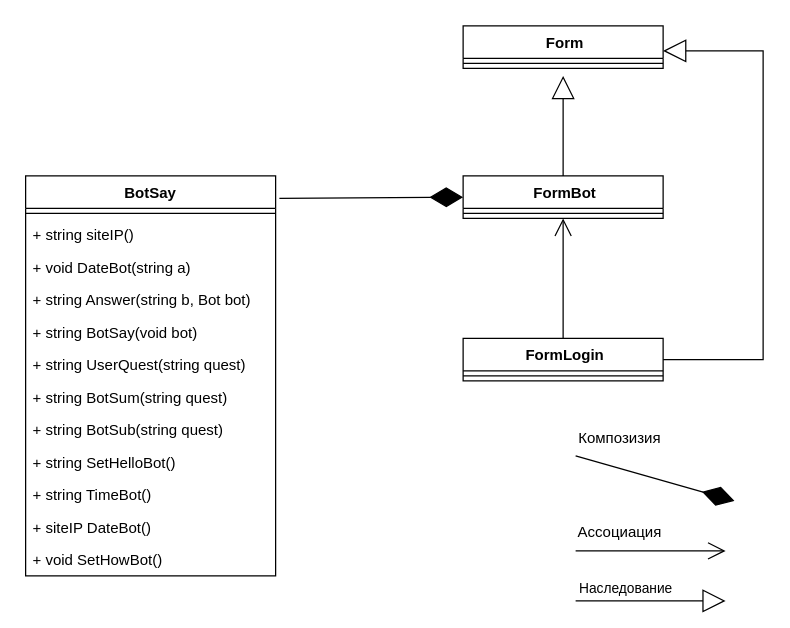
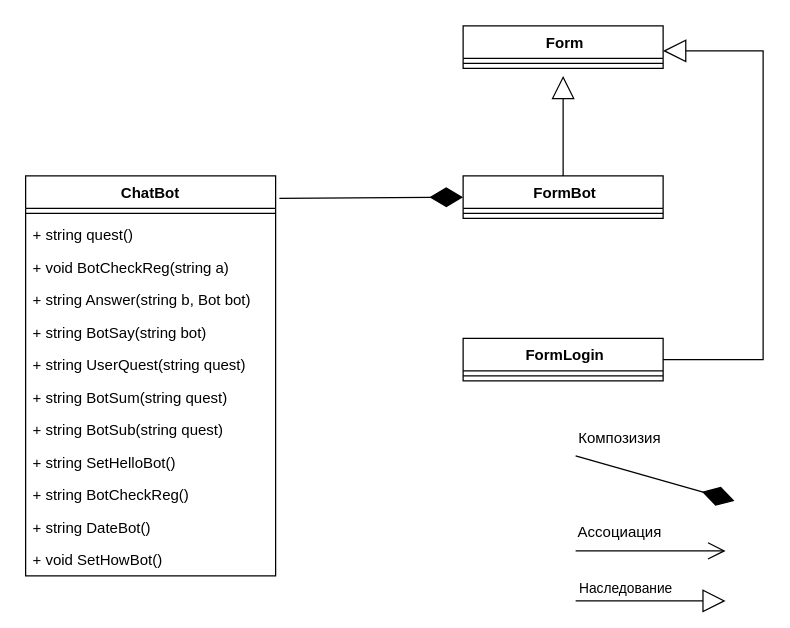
  <mxCell id="0" />
  <mxCell id="1" parent="0" />
- <mxCell id="2" value="BotSay" style="swimlane;fontStyle=1;align=center;verticalAlign=top;childLayout=stackLayout;horizontal=1;startSize=26;horizontalStack=0;resizeParent=1;resizeParentMax=0;resizeLast=0;collapsible=1;marginBottom=0;" parent="1" vertex="1"><mxGeometry x="20" y="140" width="200" height="320" as="geometry" /></mxCell>
+ <mxCell id="2" value="ChatBot" style="swimlane;fontStyle=1;align=center;verticalAlign=top;childLayout=stackLayout;horizontal=1;startSize=26;horizontalStack=0;resizeParent=1;resizeParentMax=0;resizeLast=0;collapsible=1;marginBottom=0;" parent="1" vertex="1"><mxGeometry x="20" y="140" width="200" height="320" as="geometry" /></mxCell>
  <mxCell id="3" value="" style="line;strokeWidth=1;fillColor=none;align=left;verticalAlign=middle;spacingTop=-1;spacingLeft=3;spacingRight=3;rotatable=0;labelPosition=right;points=[];portConstraint=eastwest;strokeColor=inherit;" parent="2" vertex="1"><mxGeometry y="26" width="200" height="8" as="geometry" /></mxCell>
- <mxCell id="4" value="+ string siteIP()" style="text;strokeColor=none;fillColor=none;align=left;verticalAlign=top;spacingLeft=4;spacingRight=4;overflow=hidden;rotatable=0;points=[[0,0.5],[1,0.5]];portConstraint=eastwest;" parent="2" vertex="1"><mxGeometry y="34" width="200" height="26" as="geometry" /></mxCell>
- <mxCell id="5" value="+ void DateBot(string a)" style="text;strokeColor=none;fillColor=none;align=left;verticalAlign=top;spacingLeft=4;spacingRight=4;overflow=hidden;rotatable=0;points=[[0,0.5],[1,0.5]];portConstraint=eastwest;" parent="2" vertex="1"><mxGeometry y="60" width="200" height="26" as="geometry" /></mxCell>
+ <mxCell id="4" value="+ string quest()" style="text;strokeColor=none;fillColor=none;align=left;verticalAlign=top;spacingLeft=4;spacingRight=4;overflow=hidden;rotatable=0;points=[[0,0.5],[1,0.5]];portConstraint=eastwest;" parent="2" vertex="1"><mxGeometry y="34" width="200" height="26" as="geometry" /></mxCell>
+ <mxCell id="5" value="+ void BotCheckReg(string a)" style="text;strokeColor=none;fillColor=none;align=left;verticalAlign=top;spacingLeft=4;spacingRight=4;overflow=hidden;rotatable=0;points=[[0,0.5],[1,0.5]];portConstraint=eastwest;" parent="2" vertex="1"><mxGeometry y="60" width="200" height="26" as="geometry" /></mxCell>
  <mxCell id="6" value="+ string Answer(string b, Bot bot)" style="text;strokeColor=none;fillColor=none;align=left;verticalAlign=top;spacingLeft=4;spacingRight=4;overflow=hidden;rotatable=0;points=[[0,0.5],[1,0.5]];portConstraint=eastwest;" parent="2" vertex="1"><mxGeometry y="86" width="200" height="26" as="geometry" /></mxCell>
- <mxCell id="7" value="+ string BotSay(void bot)" style="text;strokeColor=none;fillColor=none;align=left;verticalAlign=top;spacingLeft=4;spacingRight=4;overflow=hidden;rotatable=0;points=[[0,0.5],[1,0.5]];portConstraint=eastwest;" parent="2" vertex="1"><mxGeometry y="112" width="200" height="26" as="geometry" /></mxCell>
+ <mxCell id="7" value="+ string BotSay(string bot)" style="text;strokeColor=none;fillColor=none;align=left;verticalAlign=top;spacingLeft=4;spacingRight=4;overflow=hidden;rotatable=0;points=[[0,0.5],[1,0.5]];portConstraint=eastwest;" parent="2" vertex="1"><mxGeometry y="112" width="200" height="26" as="geometry" /></mxCell>
  <mxCell id="8" value="+ string UserQuest(string quest)" style="text;strokeColor=none;fillColor=none;align=left;verticalAlign=top;spacingLeft=4;spacingRight=4;overflow=hidden;rotatable=0;points=[[0,0.5],[1,0.5]];portConstraint=eastwest;" parent="2" vertex="1"><mxGeometry y="138" width="200" height="26" as="geometry" /></mxCell>
  <mxCell id="9" value="+ string BotSum(string quest)" style="text;strokeColor=none;fillColor=none;align=left;verticalAlign=top;spacingLeft=4;spacingRight=4;overflow=hidden;rotatable=0;points=[[0,0.5],[1,0.5]];portConstraint=eastwest;" parent="2" vertex="1"><mxGeometry y="164" width="200" height="26" as="geometry" /></mxCell>
  <mxCell id="10" value="+ string BotSub(string quest)" style="text;strokeColor=none;fillColor=none;align=left;verticalAlign=top;spacingLeft=4;spacingRight=4;overflow=hidden;rotatable=0;points=[[0,0.5],[1,0.5]];portConstraint=eastwest;" parent="2" vertex="1"><mxGeometry y="190" width="200" height="26" as="geometry" /></mxCell>
  <mxCell id="11" value="+ string SetHelloBot()" style="text;strokeColor=none;fillColor=none;align=left;verticalAlign=top;spacingLeft=4;spacingRight=4;overflow=hidden;rotatable=0;points=[[0,0.5],[1,0.5]];portConstraint=eastwest;" parent="2" vertex="1"><mxGeometry y="216" width="200" height="26" as="geometry" /></mxCell>
- <mxCell id="12" value="+ string TimeBot()" style="text;strokeColor=none;fillColor=none;align=left;verticalAlign=top;spacingLeft=4;spacingRight=4;overflow=hidden;rotatable=0;points=[[0,0.5],[1,0.5]];portConstraint=eastwest;" parent="2" vertex="1"><mxGeometry y="242" width="200" height="26" as="geometry" /></mxCell>
- <mxCell id="13" value="+ siteIP DateBot()" style="text;strokeColor=none;fillColor=none;align=left;verticalAlign=top;spacingLeft=4;spacingRight=4;overflow=hidden;rotatable=0;points=[[0,0.5],[1,0.5]];portConstraint=eastwest;" parent="2" vertex="1"><mxGeometry y="268" width="200" height="26" as="geometry" /></mxCell>
+ <mxCell id="12" value="+ string BotCheckReg()" style="text;strokeColor=none;fillColor=none;align=left;verticalAlign=top;spacingLeft=4;spacingRight=4;overflow=hidden;rotatable=0;points=[[0,0.5],[1,0.5]];portConstraint=eastwest;" parent="2" vertex="1"><mxGeometry y="242" width="200" height="26" as="geometry" /></mxCell>
+ <mxCell id="13" value="+ string DateBot()" style="text;strokeColor=none;fillColor=none;align=left;verticalAlign=top;spacingLeft=4;spacingRight=4;overflow=hidden;rotatable=0;points=[[0,0.5],[1,0.5]];portConstraint=eastwest;" parent="2" vertex="1"><mxGeometry y="268" width="200" height="26" as="geometry" /></mxCell>
  <mxCell id="14" value="+ void SetHowBot()" style="text;strokeColor=none;fillColor=none;align=left;verticalAlign=top;spacingLeft=4;spacingRight=4;overflow=hidden;rotatable=0;points=[[0,0.5],[1,0.5]];portConstraint=eastwest;" parent="2" vertex="1"><mxGeometry y="294" width="200" height="26" as="geometry" /></mxCell>
  <mxCell id="15" value=" FormBot" style="swimlane;fontStyle=1;align=center;verticalAlign=top;childLayout=stackLayout;horizontal=1;startSize=26;horizontalStack=0;resizeParent=1;resizeParentMax=0;resizeLast=0;collapsible=1;marginBottom=0;" parent="1" vertex="1"><mxGeometry x="370" y="140" width="160" height="34" as="geometry" /></mxCell>
  <mxCell id="16" value="" style="line;strokeWidth=1;fillColor=none;align=left;verticalAlign=middle;spacingTop=-1;spacingLeft=3;spacingRight=3;rotatable=0;labelPosition=right;points=[];portConstraint=eastwest;strokeColor=inherit;" parent="15" vertex="1"><mxGeometry y="26" width="160" height="8" as="geometry" /></mxCell>
  <mxCell id="17" value=" FormLogin" style="swimlane;fontStyle=1;align=center;verticalAlign=top;childLayout=stackLayout;horizontal=1;startSize=26;horizontalStack=0;resizeParent=1;resizeParentMax=0;resizeLast=0;collapsible=1;marginBottom=0;" parent="1" vertex="1"><mxGeometry x="370" y="270" width="160" height="34" as="geometry" /></mxCell>
  <mxCell id="18" value="" style="line;strokeWidth=1;fillColor=none;align=left;verticalAlign=middle;spacingTop=-1;spacingLeft=3;spacingRight=3;rotatable=0;labelPosition=right;points=[];portConstraint=eastwest;strokeColor=inherit;" parent="17" vertex="1"><mxGeometry y="26" width="160" height="8" as="geometry" /></mxCell>
  <mxCell id="19" value="" style="endArrow=diamondThin;endFill=1;endSize=24;html=1;rounded=0;exitX=1.015;exitY=0.056;exitDx=0;exitDy=0;exitPerimeter=0;" parent="1" source="2" edge="1"><mxGeometry width="160" relative="1" as="geometry"><mxPoint x="230" y="156.5" as="sourcePoint" /><mxPoint x="370" y="157" as="targetPoint" /></mxGeometry></mxCell>
- <mxCell id="20" value="" style="endArrow=open;endFill=1;endSize=12;html=1;rounded=0;entryX=0.5;entryY=1;entryDx=0;entryDy=0;" parent="1" source="17" target="15" edge="1"><mxGeometry width="160" relative="1" as="geometry"><mxPoint x="180" y="320" as="sourcePoint" /><mxPoint x="340" y="320" as="targetPoint" /><Array as="points" /></mxGeometry></mxCell>
  <mxCell id="21" value="" style="endArrow=diamondThin;endFill=1;endSize=24;html=1;rounded=0;exitX=0.111;exitY=0.967;exitDx=0;exitDy=0;exitPerimeter=0;" parent="1" source="22" edge="1"><mxGeometry width="160" relative="1" as="geometry"><mxPoint x="440" y="401" as="sourcePoint" /><mxPoint x="587" y="400" as="targetPoint" /></mxGeometry></mxCell>
  <mxCell id="22" value="Композизия" style="text;html=1;align=center;verticalAlign=middle;resizable=0;points=[];autosize=1;strokeColor=none;fillColor=none;" parent="1" vertex="1"><mxGeometry x="450" y="335" width="90" height="30" as="geometry" /></mxCell>
  <mxCell id="23" value="" style="endArrow=open;endFill=1;endSize=12;html=1;rounded=0;" parent="1" edge="1"><mxGeometry width="160" relative="1" as="geometry"><mxPoint x="460" y="440" as="sourcePoint" /><mxPoint x="580" y="440" as="targetPoint" /><Array as="points" /></mxGeometry></mxCell>
  <mxCell id="24" value="Ассоциация" style="text;html=1;align=center;verticalAlign=middle;resizable=0;points=[];autosize=1;strokeColor=none;fillColor=none;" parent="1" vertex="1"><mxGeometry x="450" y="410" width="90" height="30" as="geometry" /></mxCell>
  <mxCell id="25" value=" Form" style="swimlane;fontStyle=1;align=center;verticalAlign=top;childLayout=stackLayout;horizontal=1;startSize=26;horizontalStack=0;resizeParent=1;resizeParentMax=0;resizeLast=0;collapsible=1;marginBottom=0;" parent="1" vertex="1"><mxGeometry x="370" y="20" width="160" height="34" as="geometry" /></mxCell>
  <mxCell id="26" value="" style="line;strokeWidth=1;fillColor=none;align=left;verticalAlign=middle;spacingTop=-1;spacingLeft=3;spacingRight=3;rotatable=0;labelPosition=right;points=[];portConstraint=eastwest;strokeColor=inherit;" parent="25" vertex="1"><mxGeometry y="26" width="160" height="8" as="geometry" /></mxCell>
  <mxCell id="27" value="" style="endArrow=block;endSize=16;endFill=0;html=1;rounded=0;exitX=0.5;exitY=0;exitDx=0;exitDy=0;" parent="25" source="15" edge="1"><mxGeometry width="160" relative="1" as="geometry"><mxPoint x="-80" y="29.5" as="sourcePoint" /><mxPoint x="80" y="40" as="targetPoint" /></mxGeometry></mxCell>
  <mxCell id="28" value="Наследование" style="endArrow=block;endSize=16;endFill=0;html=1;rounded=0;" parent="1" edge="1"><mxGeometry x="-0.333" y="10" width="160" relative="1" as="geometry"><mxPoint x="460" y="480" as="sourcePoint" /><mxPoint x="580" y="480" as="targetPoint" /><Array as="points"><mxPoint x="510" y="480" /></Array><mxPoint as="offset" /></mxGeometry></mxCell>
  <mxCell id="29" value="" style="endArrow=block;endSize=16;endFill=0;html=1;rounded=0;exitX=1;exitY=0.5;exitDx=0;exitDy=0;" edge="1" parent="1" source="17"><mxGeometry width="160" relative="1" as="geometry"><mxPoint x="250" y="320" as="sourcePoint" /><mxPoint x="530" y="40" as="targetPoint" /><Array as="points"><mxPoint x="610" y="287" /><mxPoint x="610" y="40" /></Array></mxGeometry></mxCell>
